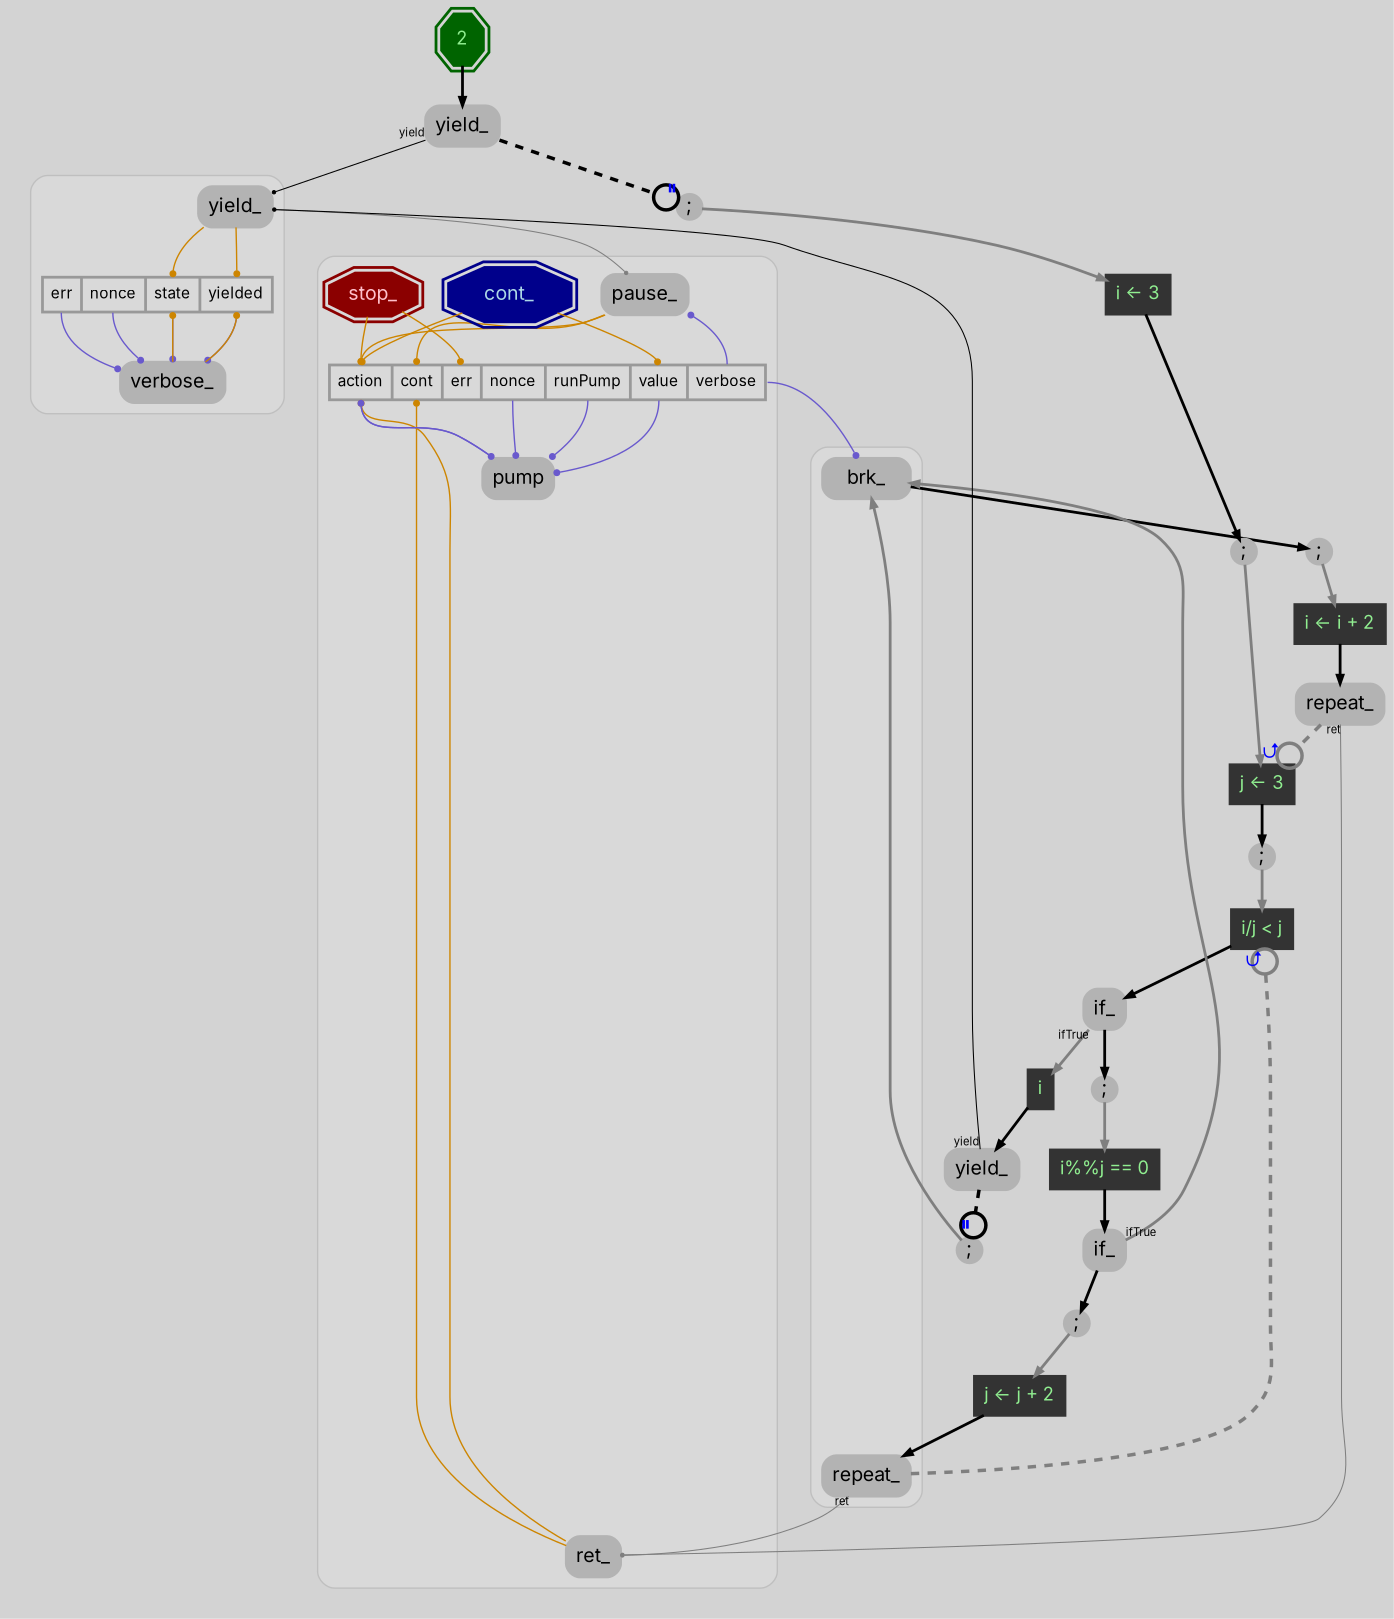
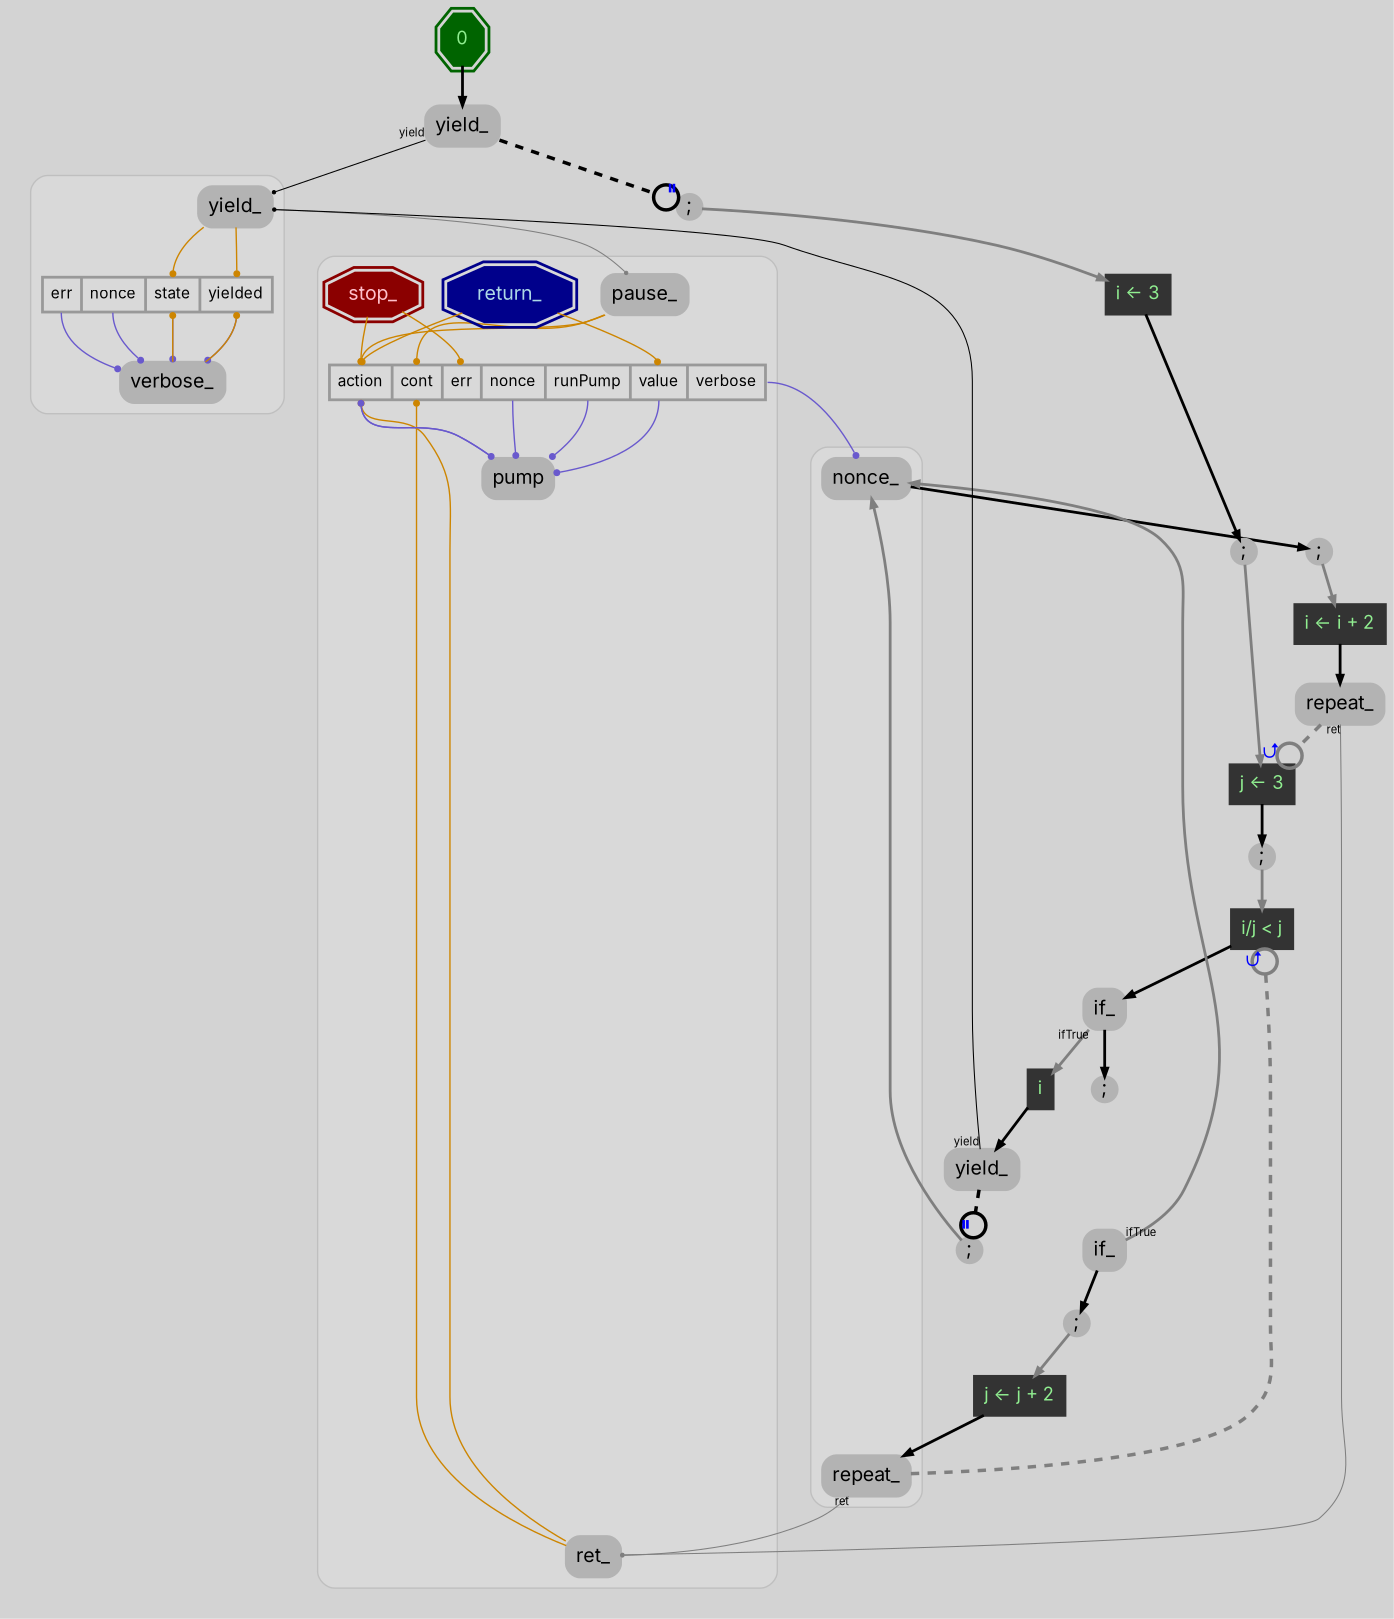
  digraph {
    bgcolor=lightgray
    clusterrank=local
    concentrate=false
    fontname=Inter
    fontsize=14
    labeljust=l
    newrank=true
    nodesep=0.3
    packmode=clust
    rankdir=TB
    ranksep=0.4
    node [bgcolor=white color=gray70 fontname=Inter margin="0.1,0.1" penwidth=2 shape=box style=filled]
    edge [arrowhead=dot arrowsize=0.5 color=black concentrate=true constrain=false fontname=Inter fontsize=8 penwidth=1]
    n1 [height=0.2 label=yield_ style="filled,rounded" width=0.2]
    n2 [color=gray60 fontsize=11 height=0.2 label="<err>err|<nonce>nonce|<state>state|<yielded>yielded" margin=0.08 shape=record width=0.2 style=""]
    n3 [height=0.2 label=verbose_ style="filled,rounded" width=0.2]
    n4 [height=0.2 label=repeat_ style="filled,rounded" width=0.2]
-   n5 [height=0.2 label=brk_ style="filled,rounded" width=0.2]
+   n5 [height=0.2 label=nonce_ style="filled,rounded" width=0.2]
    n6 [height=0.2 label=pause_ style="filled,rounded" width=0.2]
    n7 [color=gray60 fontsize=11 height=0.2 label="<action>action|<cont>cont|<err>err|<nonce>nonce|<runPump>runPump|<value>value|<verbose>verbose" margin=0.08 shape=record width=0.2 style=""]
    n8 [height=0.2 label=ret_ style="filled,rounded" width=0.2]
-   n9 [color=darkblue fixedsize=false fontcolor=lightblue height=0.2 label=cont_ margin="0,0" shape=doubleoctagon width=0.2]
+   n9 [color=darkblue fixedsize=false fontcolor=lightblue height=0.2 label=return_ margin="0,0" shape=doubleoctagon width=0.2]
    n10 [color=darkred fixedsize=false fontcolor=pink height=0.2 label=stop_ margin="0,0" shape=doubleoctagon width=0.2]
    n11 [height=0.2 label=pump style="filled,rounded" width=0.2]
    n12 [color=gray20 fontcolor=lightgreen fontsize=13 height=0.2 label="i/j < j" labeljust=l nojustify=true width=0.2]
    n13 [fixedsize=true height=0.25 label=";" shape=circle width=0.25]
    n14 [height=0.2 label=yield_ style="filled,rounded" width=0.2]
    n15 [fixedsize=true height=0.25 label=";" shape=circle width=0.25]
    n16 [color=gray20 fontcolor=lightgreen fontsize=13 height=0.2 label="i <- 3" labeljust=l nojustify=true width=0.2]
-   n17 [color=gray20 fontcolor=lightgreen fontsize=13 height=0.2 label="i%%j == 0" labeljust=l nojustify=true width=0.2]
    n18 [height=0.2 label=if_ style="filled,rounded" width=0.2]
    n19 [fixedsize=true height=0.25 label=";" shape=circle width=0.25]
    n20 [color=gray20 fontcolor=lightgreen fontsize=13 height=0.2 label="j <- j + 2" labeljust=l nojustify=true width=0.2]
    n21 [height=0.2 label=if_ style="filled,rounded" width=0.2]
    n22 [color=gray20 fontcolor=lightgreen fontsize=13 height=0.2 label="i <- i + 2" labeljust=l nojustify=true width=0.2]
    n23 [fixedsize=true height=0.25 label=";" shape=circle width=0.25]
    n24 [color=gray20 fontcolor=lightgreen fontsize=13 height=0.2 label="j <- 3" labeljust=l nojustify=true width=0.2]
    n25 [fixedsize=true height=0.25 label=";" shape=circle width=0.25]
    n26 [color=gray20 fontcolor=lightgreen fontsize=13 height=0.2 label=i labeljust=l nojustify=true width=0.2]
    n27 [fixedsize=true height=0.25 label=";" shape=circle width=0.25]
    n28 [height=0.2 label=yield_ style="filled,rounded" width=0.2]
    n29 [fixedsize=true height=0.25 label=";" shape=circle width=0.25]
    n30 [height=0.2 label=repeat_ style="filled,rounded" width=0.2]
-   n31 [color=darkgreen fixedsize=false fontcolor=lightgreen fontsize=13 height=0.2 label=2 labeljust=l margin="0,0" nojustify=true shape=doubleoctagon width=0.2]
+   n31 [color=darkgreen fixedsize=false fontcolor=lightgreen fontsize=13 height=0.2 label=0 labeljust=l margin="0,0" nojustify=true shape=doubleoctagon width=0.2]
    subgraph cluster_1 {
      style=invis
      subgraph cluster_2 {
        bgcolor=gray85
        color=gray75
        penwidth=1
        shape=box
        style=rounded
        n1
        n2
        n3
      }
    }
    subgraph cluster_3 {
      style=invis
      subgraph cluster_4 {
        bgcolor=gray85
        color=gray75
        penwidth=1
        shape=box
        style=rounded
        n4
        n5
      }
    }
    subgraph cluster_5 {
      style=invis
      subgraph cluster_6 {
        bgcolor=gray85
        color=gray75
        penwidth=1
        shape=box
        style=rounded
        n6
        n7
        n8
        n9
        n10
        n11
      }
    }
    n1 -> n2 [color=orange3 headport=state]
    n1 -> n2 [color=orange3 headport=yielded]
    n1 -> n6 [arrowsize=0.3 color=gray50 penwidth=0.75]
    n2 -> n3 [color=slateblue3 tailport=err]
    n2 -> n3 [color=slateblue3 tailport=nonce]
    n2 -> n3 [color=slateblue3 tailport=state]
    n2 -> n3 [color=slateblue3 tailport=yielded]
    n3 -> n2 [color=orange3 headport=state]
    n3 -> n2 [color=orange3 headport=yielded]
    n4 -> n8 [arrowsize=0.3 color=gray50 penwidth=0.75 taillabel=ret]
    n4 -> n12 [arrowhead=odot arrowsize=2.25 color=gray50 concentrate=false fontcolor=blue fontsize=15 headlabel="⮍" labelangle=0 labeldistance=0.9 penwidth=2.5 style=dashed taillabel=" "]
    n5 -> n13 [arrowhead=normal arrowsize=0.6 penwidth=2 constrain=""]
    n6 -> n7 [color=orange3 headport=action]
    n6 -> n7 [color=orange3 headport=cont]
    n7 -> n5 [color=slateblue3 tailport=verbose]
-   n7 -> n6 [color=slateblue3 tailport=verbose]
    n7 -> n11 [color=slateblue3 tailport=action]
    n7 -> n11 [color=slateblue3 tailport=nonce]
    n7 -> n11 [color=slateblue3 tailport=runPump]
    n7 -> n11 [color=slateblue3 tailport=value]
    n8 -> n7 [color=orange3 headport=action]
    n8 -> n7 [color=orange3 headport=cont]
    n9 -> n7 [color=orange3 headport=action]
    n9 -> n7 [color=orange3 headport=value]
    n10 -> n7 [color=orange3 headport=action]
    n10 -> n7 [color=orange3 headport=err]
    n11 -> n7 [color=slateblue3 headport=action]
    n12 -> n21 [arrowhead=normal arrowsize=0.6 penwidth=2 constrain=""]
    n13 -> n22 [arrowhead=normal arrowsize=0.6 color=gray50 penwidth=2 constrain=""]
    n14 -> n1 [arrowsize=0.3 penwidth=0.75 taillabel=yield]
    n14 -> n15 [arrowhead=odot arrowsize=2.25 concentrate=false fontcolor=blue fontsize=15 headlabel="⏸" labelangle=0 labeldistance=0.8 penwidth=2.5 style=dashed taillabel=" "]
    n15 -> n16 [arrowhead=normal arrowsize=0.6 color=gray50 penwidth=2 constrain=""]
    n16 -> n23 [arrowhead=normal arrowsize=0.6 penwidth=2 constrain=""]
-   n17 -> n18 [arrowhead=normal arrowsize=0.6 penwidth=2 constrain=""]
    n18 -> n5 [arrowhead=normal arrowsize=0.6 color=gray50 penwidth=2 taillabel=ifTrue constrain=""]
    n18 -> n19 [arrowhead=normal arrowsize=0.6 penwidth=2 constrain=""]
    n19 -> n20 [arrowhead=normal arrowsize=0.6 color=gray50 penwidth=2 constrain=""]
    n20 -> n4 [arrowhead=normal arrowsize=0.6 penwidth=2 constrain=""]
    n21 -> n26 [arrowhead=normal arrowsize=0.6 color=gray50 penwidth=2 taillabel=ifTrue constrain=""]
    n21 -> n27 [arrowhead=normal arrowsize=0.6 penwidth=2 constrain=""]
    n22 -> n30 [arrowhead=normal arrowsize=0.6 penwidth=2 constrain=""]
    n23 -> n24 [arrowhead=normal arrowsize=0.6 color=gray50 penwidth=2 constrain=""]
    n24 -> n25 [arrowhead=normal arrowsize=0.6 penwidth=2 constrain=""]
    n25 -> n12 [arrowhead=normal arrowsize=0.6 color=gray50 penwidth=2 constrain=""]
    n26 -> n28 [arrowhead=normal arrowsize=0.6 penwidth=2 constrain=""]
-   n27 -> n17 [arrowhead=normal arrowsize=0.6 color=gray50 penwidth=2 constrain=""]
    n28 -> n1 [arrowsize=0.3 penwidth=0.75 taillabel=yield]
    n28 -> n29 [arrowhead=odot arrowsize=2.25 concentrate=false fontcolor=blue fontsize=15 headlabel="⏸" labelangle=0 labeldistance=0.8 penwidth=2.5 style=dashed taillabel=" "]
    n29 -> n5 [arrowhead=normal arrowsize=0.6 color=gray50 penwidth=2 constrain=""]
    n30 -> n8 [arrowsize=0.3 color=gray50 penwidth=0.75 taillabel=ret]
    n30 -> n24 [arrowhead=odot arrowsize=2.25 color=gray50 concentrate=false fontcolor=blue fontsize=15 headlabel="⮍" labelangle=0 labeldistance=0.9 penwidth=2.5 style=dashed taillabel=" "]
    n31 -> n14 [arrowhead=normal arrowsize=0.6 penwidth=2 constrain=""]
  }
